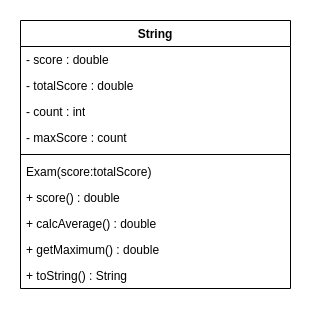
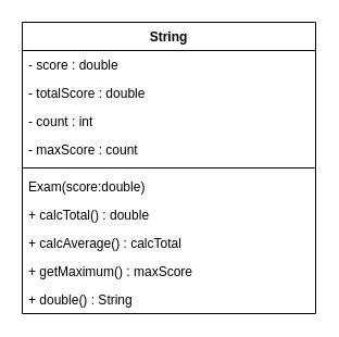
  <mxCell id="0" />
  <mxCell id="1" parent="0" />
  <mxCell id="2" value="String" style="swimlane;fontStyle=1;align=center;verticalAlign=top;childLayout=stackLayout;horizontal=1;startSize=26;horizontalStack=0;resizeParent=1;resizeParentMax=0;resizeLast=0;collapsible=1;marginBottom=0;whiteSpace=wrap;html=1;" parent="1" vertex="1"><mxGeometry x="20" y="20" width="270" height="268" as="geometry" /></mxCell>
  <mxCell id="3" value="- score : double" style="text;strokeColor=none;fillColor=none;align=left;verticalAlign=top;spacingLeft=4;spacingRight=4;overflow=hidden;rotatable=0;points=[[0,0.5],[1,0.5]];portConstraint=eastwest;whiteSpace=wrap;html=1;" parent="2" vertex="1"><mxGeometry y="26" width="270" height="26" as="geometry" /></mxCell>
  <mxCell id="4" value="- totalScore : double" style="text;strokeColor=none;fillColor=none;align=left;verticalAlign=top;spacingLeft=4;spacingRight=4;overflow=hidden;rotatable=0;points=[[0,0.5],[1,0.5]];portConstraint=eastwest;whiteSpace=wrap;html=1;" parent="2" vertex="1"><mxGeometry y="52" width="270" height="26" as="geometry" /></mxCell>
  <mxCell id="5" value="- count : int" style="text;strokeColor=none;fillColor=none;align=left;verticalAlign=top;spacingLeft=4;spacingRight=4;overflow=hidden;rotatable=0;points=[[0,0.5],[1,0.5]];portConstraint=eastwest;whiteSpace=wrap;html=1;" parent="2" vertex="1"><mxGeometry y="78" width="270" height="26" as="geometry" /></mxCell>
  <mxCell id="6" value="- maxScore : count" style="text;strokeColor=none;fillColor=none;align=left;verticalAlign=top;spacingLeft=4;spacingRight=4;overflow=hidden;rotatable=0;points=[[0,0.5],[1,0.5]];portConstraint=eastwest;whiteSpace=wrap;html=1;" parent="2" vertex="1"><mxGeometry y="104" width="270" height="26" as="geometry" /></mxCell>
  <mxCell id="7" value="" style="line;strokeWidth=1;fillColor=none;align=left;verticalAlign=middle;spacingTop=-1;spacingLeft=3;spacingRight=3;rotatable=0;labelPosition=right;points=[];portConstraint=eastwest;strokeColor=inherit;" parent="2" vertex="1"><mxGeometry y="130" width="270" height="8" as="geometry" /></mxCell>
- <mxCell id="8" value="Exam(score:totalScore)" style="text;strokeColor=none;fillColor=none;align=left;verticalAlign=top;spacingLeft=4;spacingRight=4;overflow=hidden;rotatable=0;points=[[0,0.5],[1,0.5]];portConstraint=eastwest;whiteSpace=wrap;html=1;" parent="2" vertex="1"><mxGeometry y="138" width="270" height="26" as="geometry" /></mxCell>
- <mxCell id="9" value="+ score() : double" style="text;strokeColor=none;fillColor=none;align=left;verticalAlign=top;spacingLeft=4;spacingRight=4;overflow=hidden;rotatable=0;points=[[0,0.5],[1,0.5]];portConstraint=eastwest;whiteSpace=wrap;html=1;" parent="2" vertex="1"><mxGeometry y="164" width="270" height="26" as="geometry" /></mxCell>
- <mxCell id="10" value="+ calcAverage() : double" style="text;strokeColor=none;fillColor=none;align=left;verticalAlign=top;spacingLeft=4;spacingRight=4;overflow=hidden;rotatable=0;points=[[0,0.5],[1,0.5]];portConstraint=eastwest;whiteSpace=wrap;html=1;" parent="2" vertex="1"><mxGeometry y="190" width="270" height="26" as="geometry" /></mxCell>
- <mxCell id="11" value="+ getMaximum() : double" style="text;strokeColor=none;fillColor=none;align=left;verticalAlign=top;spacingLeft=4;spacingRight=4;overflow=hidden;rotatable=0;points=[[0,0.5],[1,0.5]];portConstraint=eastwest;whiteSpace=wrap;html=1;" parent="2" vertex="1"><mxGeometry y="216" width="270" height="26" as="geometry" /></mxCell>
- <mxCell id="12" value="+ toString() : String" style="text;strokeColor=none;fillColor=none;align=left;verticalAlign=top;spacingLeft=4;spacingRight=4;overflow=hidden;rotatable=0;points=[[0,0.5],[1,0.5]];portConstraint=eastwest;whiteSpace=wrap;html=1;" parent="2" vertex="1"><mxGeometry y="242" width="270" height="26" as="geometry" /></mxCell>
+ <mxCell id="8" value="Exam(score:double)" style="text;strokeColor=none;fillColor=none;align=left;verticalAlign=top;spacingLeft=4;spacingRight=4;overflow=hidden;rotatable=0;points=[[0,0.5],[1,0.5]];portConstraint=eastwest;whiteSpace=wrap;html=1;" parent="2" vertex="1"><mxGeometry y="138" width="270" height="26" as="geometry" /></mxCell>
+ <mxCell id="9" value="+ calcTotal() : double" style="text;strokeColor=none;fillColor=none;align=left;verticalAlign=top;spacingLeft=4;spacingRight=4;overflow=hidden;rotatable=0;points=[[0,0.5],[1,0.5]];portConstraint=eastwest;whiteSpace=wrap;html=1;" parent="2" vertex="1"><mxGeometry y="164" width="270" height="26" as="geometry" /></mxCell>
+ <mxCell id="10" value="+ calcAverage() : calcTotal" style="text;strokeColor=none;fillColor=none;align=left;verticalAlign=top;spacingLeft=4;spacingRight=4;overflow=hidden;rotatable=0;points=[[0,0.5],[1,0.5]];portConstraint=eastwest;whiteSpace=wrap;html=1;" parent="2" vertex="1"><mxGeometry y="190" width="270" height="26" as="geometry" /></mxCell>
+ <mxCell id="11" value="+ getMaximum() : maxScore" style="text;strokeColor=none;fillColor=none;align=left;verticalAlign=top;spacingLeft=4;spacingRight=4;overflow=hidden;rotatable=0;points=[[0,0.5],[1,0.5]];portConstraint=eastwest;whiteSpace=wrap;html=1;" parent="2" vertex="1"><mxGeometry y="216" width="270" height="26" as="geometry" /></mxCell>
+ <mxCell id="12" value="+ double() : String" style="text;strokeColor=none;fillColor=none;align=left;verticalAlign=top;spacingLeft=4;spacingRight=4;overflow=hidden;rotatable=0;points=[[0,0.5],[1,0.5]];portConstraint=eastwest;whiteSpace=wrap;html=1;" parent="2" vertex="1"><mxGeometry y="242" width="270" height="26" as="geometry" /></mxCell>
